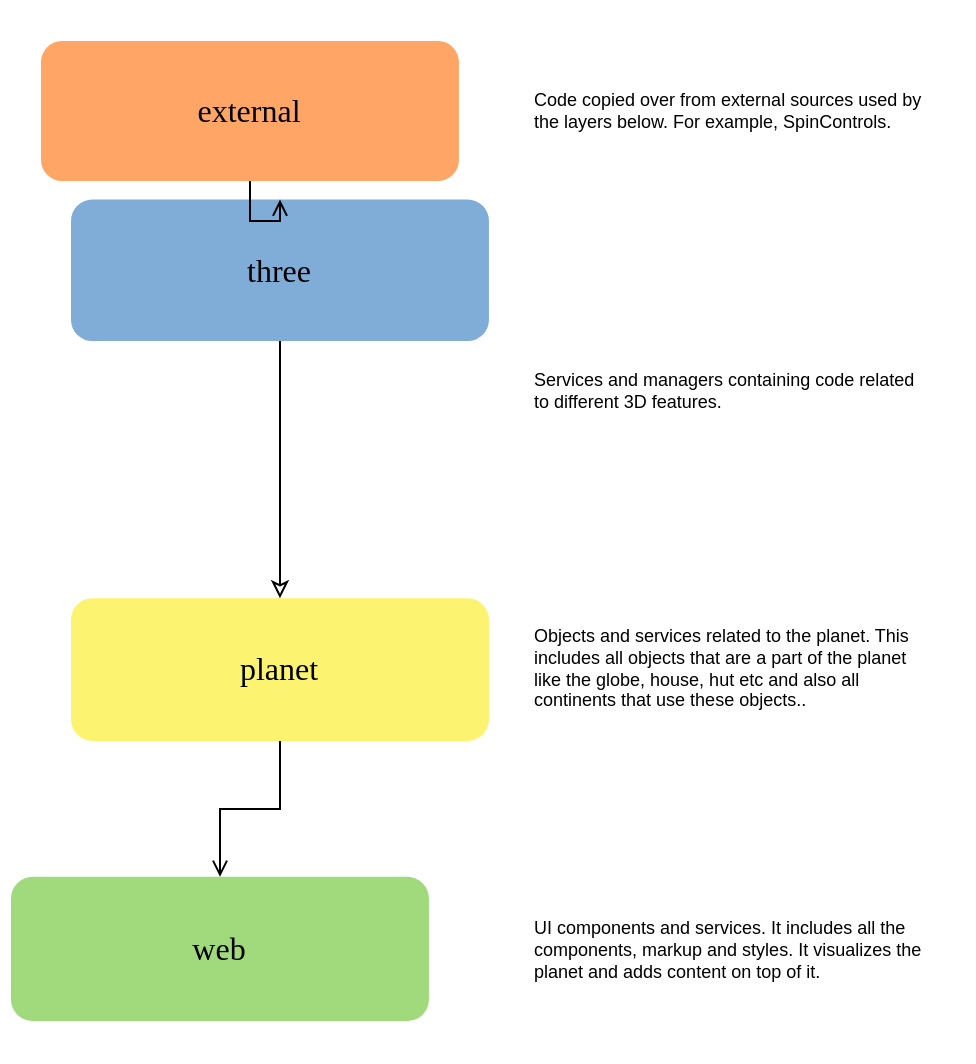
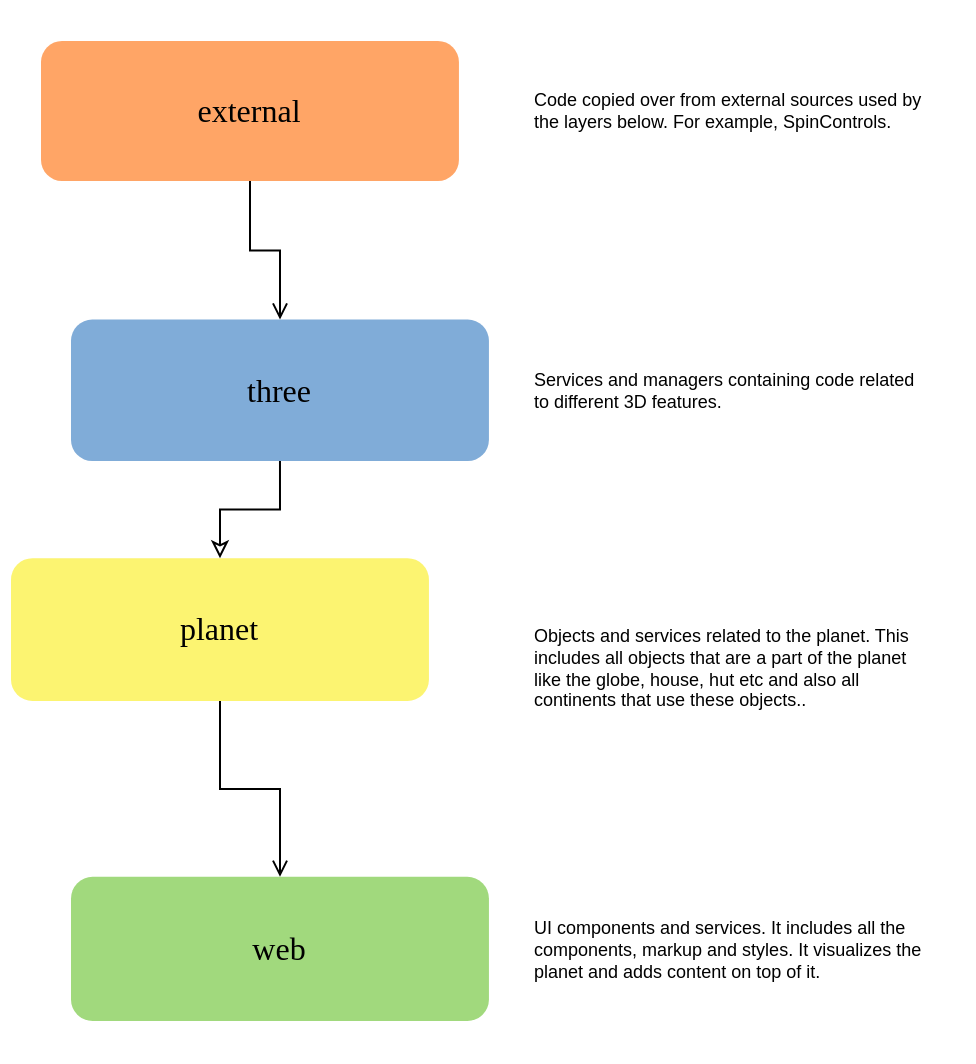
  <mxCell id="0" />
  <mxCell id="1" parent="0" />
  <mxCell id="2" value="external" style="rounded=1;whiteSpace=wrap;html=1;glass=0;shadow=0;fillColor=#ffa566ff;strokeColor=none;fontFamily=Varela Round;fontSource=https%3A%2F%2Ffonts.googleapis.com%2Fcss%3Ffamily%3DVarela%2BRound;fontSize=16;" parent="1" vertex="1"><mxGeometry x="20" y="20" width="208.97" height="70" as="geometry" /></mxCell>
- <mxCell id="3" value="three" style="rounded=1;whiteSpace=wrap;html=1;glass=0;shadow=0;fillColor=#80acd8ff;strokeColor=none;fontFamily=Varela Round;fontSource=https%3A%2F%2Ffonts.googleapis.com%2Fcss%3Ffamily%3DVarela%2BRound;fontSize=16;" parent="1" vertex="1"><mxGeometry x="35" y="99.31" width="208.97" height="70.69" as="geometry" /></mxCell>
+ <mxCell id="3" value="three" style="rounded=1;whiteSpace=wrap;html=1;glass=0;shadow=0;fillColor=#80acd8ff;strokeColor=none;fontFamily=Varela Round;fontSource=https%3A%2F%2Ffonts.googleapis.com%2Fcss%3Ffamily%3DVarela%2BRound;fontSize=16;" parent="1" vertex="1"><mxGeometry x="35" y="159.31" width="208.97" height="70.69" as="geometry" /></mxCell>
  <mxCell id="4" style="edgeStyle=orthogonalEdgeStyle;rounded=0;orthogonalLoop=1;jettySize=auto;html=1;endArrow=open;endFill=0;" parent="1" source="2" target="3" edge="1"><mxGeometry relative="1" as="geometry" /></mxCell>
- <mxCell id="5" value="planet" style="rounded=1;whiteSpace=wrap;html=1;glass=0;shadow=0;fillColor=#fcf471ff;strokeColor=none;fontFamily=Varela Round;fontSource=https%3A%2F%2Ffonts.googleapis.com%2Fcss%3Ffamily%3DVarela%2BRound;fontSize=16;" parent="1" vertex="1"><mxGeometry x="35" y="298.62" width="208.97" height="71.38" as="geometry" /></mxCell>
+ <mxCell id="5" value="planet" style="rounded=1;whiteSpace=wrap;html=1;glass=0;shadow=0;fillColor=#fcf471ff;strokeColor=none;fontFamily=Varela Round;fontSource=https%3A%2F%2Ffonts.googleapis.com%2Fcss%3Ffamily%3DVarela%2BRound;fontSize=16;" parent="1" vertex="1"><mxGeometry x="5" y="278.62" width="208.97" height="71.38" as="geometry" /></mxCell>
  <mxCell id="6" style="edgeStyle=orthogonalEdgeStyle;rounded=0;orthogonalLoop=1;jettySize=auto;html=1;exitX=0.5;exitY=1;exitDx=0;exitDy=0;endArrow=classic;endFill=0;" parent="1" source="3" target="5" edge="1"><mxGeometry relative="1" as="geometry" /></mxCell>
- <mxCell id="7" value="web" style="rounded=1;whiteSpace=wrap;html=1;glass=0;shadow=0;fillColor=#a1d97dff;strokeColor=none;fontFamily=Varela Round;fontSource=https%3A%2F%2Ffonts.googleapis.com%2Fcss%3Ffamily%3DVarela%2BRound;fontSize=16;" parent="1" vertex="1"><mxGeometry x="5" y="437.93" width="208.97" height="72.07" as="geometry" /></mxCell>
+ <mxCell id="7" value="web" style="rounded=1;whiteSpace=wrap;html=1;glass=0;shadow=0;fillColor=#a1d97dff;strokeColor=none;fontFamily=Varela Round;fontSource=https%3A%2F%2Ffonts.googleapis.com%2Fcss%3Ffamily%3DVarela%2BRound;fontSize=16;" parent="1" vertex="1"><mxGeometry x="35" y="437.93" width="208.97" height="72.07" as="geometry" /></mxCell>
  <mxCell id="8" style="edgeStyle=orthogonalEdgeStyle;rounded=0;orthogonalLoop=1;jettySize=auto;html=1;endArrow=open;endFill=0;" parent="1" source="5" target="7" edge="1"><mxGeometry relative="1" as="geometry" /></mxCell>
  <mxCell id="9" value="Code copied over from external sources used by the layers below. For example, SpinControls." style="text;html=1;strokeColor=none;fillColor=none;align=left;verticalAlign=top;whiteSpace=wrap;rounded=0;fontSize=9;" parent="1" vertex="1"><mxGeometry x="265.001" y="37.754" width="200.259" height="52.241" as="geometry" /></mxCell>
  <mxCell id="10" value="Services and managers containing code related to different 3D features." style="text;html=1;strokeColor=none;fillColor=none;align=left;verticalAlign=top;whiteSpace=wrap;rounded=0;fontSize=9;" parent="1" vertex="1"><mxGeometry x="265" y="177.75" width="200.26" height="42.25" as="geometry" /></mxCell>
  <mxCell id="11" value="Objects and services related to the planet. This includes all objects that are a part of the planet like the globe, house, hut etc and also all continents that use these objects.." style="text;html=1;strokeColor=none;fillColor=none;align=left;verticalAlign=top;whiteSpace=wrap;rounded=0;fontSize=9;" parent="1" vertex="1"><mxGeometry x="265" y="305.9" width="200.26" height="56.82" as="geometry" /></mxCell>
  <mxCell id="12" value="UI components and services. It includes all the components, markup and styles. It visualizes the planet and adds content on top of it." style="text;html=1;strokeColor=none;fillColor=none;align=left;verticalAlign=top;whiteSpace=wrap;rounded=0;fontSize=9;" parent="1" vertex="1"><mxGeometry x="265" y="451.74" width="200.26" height="44.45" as="geometry" /></mxCell>
